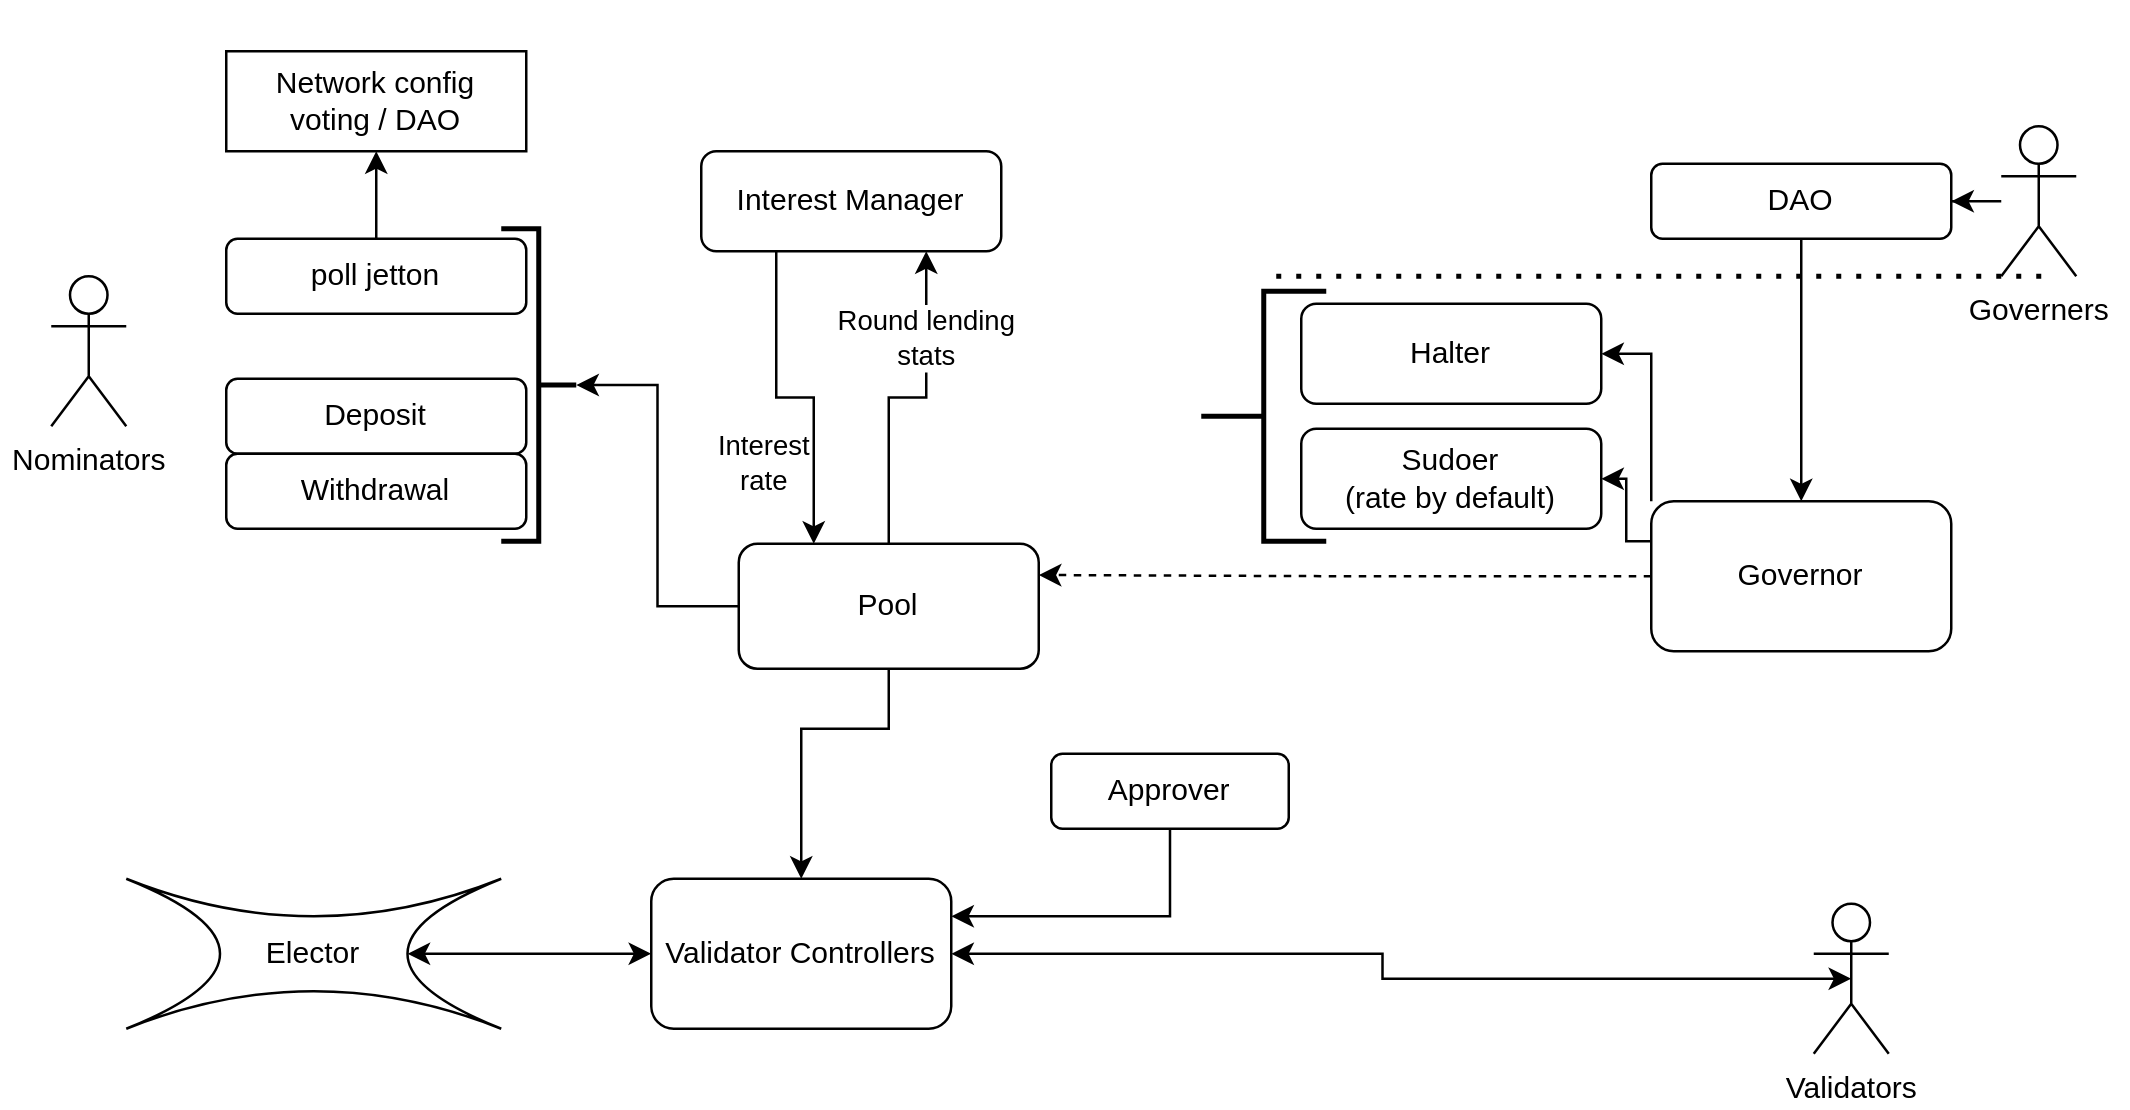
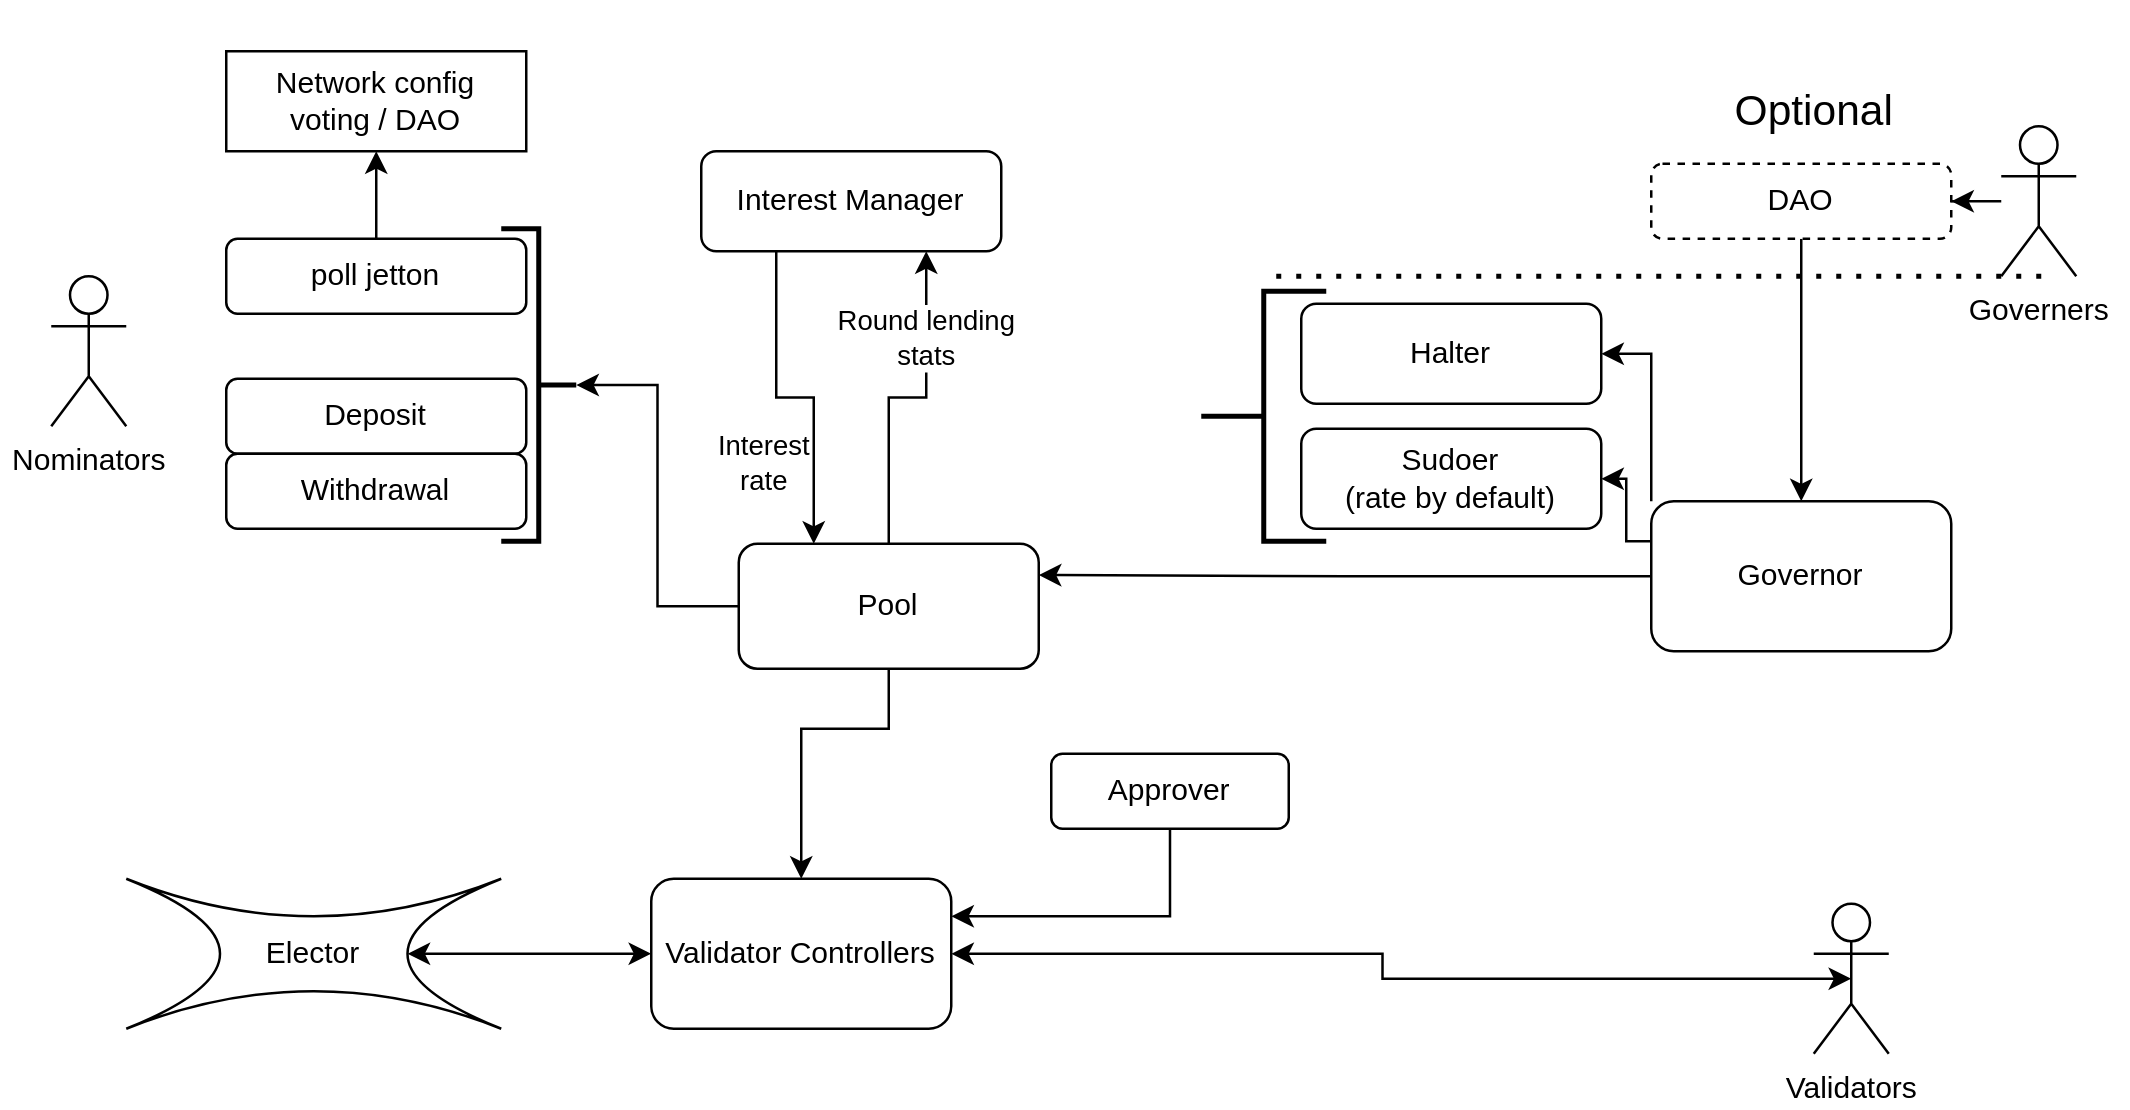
  <mxCell id="0" />
  <mxCell id="1" parent="0" />
  <mxCell id="2" style="edgeStyle=orthogonalEdgeStyle;rounded=0;orthogonalLoop=1;jettySize=auto;html=1;exitX=0.5;exitY=0.5;exitDx=0;exitDy=0;exitPerimeter=0;entryX=0.5;entryY=0;entryDx=0;entryDy=0;startArrow=classic;startFill=1;strokeWidth=1;" parent="1" source="25" target="20" edge="1"><mxGeometry relative="1" as="geometry"><Array as="points"><mxPoint x="320" y="291" /></Array></mxGeometry></mxCell>
  <mxCell id="3" value="Nominators" style="shape=umlActor;verticalLabelPosition=bottom;labelBackgroundColor=#ffffff;verticalAlign=top;html=1;outlineConnect=0;" parent="1" vertex="1"><mxGeometry x="20" y="110" width="30" height="60" as="geometry" /></mxCell>
  <mxCell id="4" value="Elector" style="shape=switch;whiteSpace=wrap;html=1;" parent="1" vertex="1"><mxGeometry x="50" y="351" width="150" height="60" as="geometry" /></mxCell>
  <mxCell id="5" style="edgeStyle=orthogonalEdgeStyle;rounded=0;orthogonalLoop=1;jettySize=auto;html=1;exitX=0.5;exitY=0;exitDx=0;exitDy=0;entryX=0.5;entryY=1;entryDx=0;entryDy=0;" edge="1" parent="1" source="6" target="34"><mxGeometry relative="1" as="geometry" /></mxCell>
  <mxCell id="6" value="poll jetton" style="rounded=1;whiteSpace=wrap;html=1;" parent="1" vertex="1"><mxGeometry x="90" y="95" width="120" height="30" as="geometry" /></mxCell>
  <mxCell id="7" value="Deposit" style="rounded=1;whiteSpace=wrap;html=1;" parent="1" vertex="1"><mxGeometry x="90" y="151" width="120" height="30" as="geometry" /></mxCell>
  <mxCell id="8" value="Withdrawal" style="rounded=1;whiteSpace=wrap;html=1;" parent="1" vertex="1"><mxGeometry x="90" y="181" width="120" height="30" as="geometry" /></mxCell>
  <mxCell id="9" style="edgeStyle=orthogonalEdgeStyle;rounded=0;orthogonalLoop=1;jettySize=auto;html=1;exitX=0;exitY=0.25;exitDx=0;exitDy=0;entryX=1;entryY=0.5;entryDx=0;entryDy=0;" parent="1" source="12" target="27" edge="1"><mxGeometry relative="1" as="geometry"><Array as="points"><mxPoint x="650" y="216" /><mxPoint x="650" y="191" /></Array></mxGeometry></mxCell>
  <mxCell id="10" style="edgeStyle=orthogonalEdgeStyle;rounded=0;orthogonalLoop=1;jettySize=auto;html=1;exitX=0;exitY=0;exitDx=0;exitDy=0;entryX=1;entryY=0.5;entryDx=0;entryDy=0;" parent="1" source="12" target="26" edge="1"><mxGeometry relative="1" as="geometry" /></mxCell>
- <mxCell id="11" style="edgeStyle=orthogonalEdgeStyle;rounded=0;orthogonalLoop=1;jettySize=auto;html=1;exitX=0;exitY=0.5;exitDx=0;exitDy=0;entryX=1;entryY=0.25;entryDx=0;entryDy=0;dashed=1;" edge="1" parent="1" source="12" target="25"><mxGeometry relative="1" as="geometry" /></mxCell>
+ <mxCell id="11" style="edgeStyle=orthogonalEdgeStyle;rounded=0;orthogonalLoop=1;jettySize=auto;html=1;exitX=0;exitY=0.5;exitDx=0;exitDy=0;entryX=1;entryY=0.25;entryDx=0;entryDy=0;" edge="1" parent="1" source="12" target="25"><mxGeometry relative="1" as="geometry" /></mxCell>
  <mxCell id="12" value="Governor" style="rounded=1;whiteSpace=wrap;html=1;" parent="1" vertex="1"><mxGeometry x="660" y="200" width="120" height="60" as="geometry" /></mxCell>
  <mxCell id="13" style="edgeStyle=orthogonalEdgeStyle;rounded=0;orthogonalLoop=1;jettySize=auto;html=1;entryX=1;entryY=0.5;entryDx=0;entryDy=0;" edge="1" parent="1" source="14" target="16"><mxGeometry relative="1" as="geometry" /></mxCell>
  <mxCell id="14" value="Governers" style="shape=umlActor;verticalLabelPosition=bottom;labelBackgroundColor=#ffffff;verticalAlign=top;html=1;outlineConnect=0;" parent="1" vertex="1"><mxGeometry x="800" y="50" width="30" height="60" as="geometry" /></mxCell>
  <mxCell id="15" style="edgeStyle=orthogonalEdgeStyle;rounded=0;orthogonalLoop=1;jettySize=auto;html=1;exitX=0.5;exitY=1;exitDx=0;exitDy=0;entryX=0.5;entryY=0;entryDx=0;entryDy=0;" edge="1" parent="1" source="16" target="12"><mxGeometry relative="1" as="geometry" /></mxCell>
- <mxCell id="16" value="DAO" style="rounded=1;whiteSpace=wrap;html=1;" parent="1" vertex="1"><mxGeometry x="660" y="65" width="120" height="30" as="geometry" /></mxCell>
+ <mxCell id="16" value="DAO" style="rounded=1;whiteSpace=wrap;html=1;dashed=1;" parent="1" vertex="1"><mxGeometry x="660" y="65" width="120" height="30" as="geometry" /></mxCell>
  <mxCell id="17" style="edgeStyle=orthogonalEdgeStyle;rounded=0;orthogonalLoop=1;jettySize=auto;html=1;exitX=0.5;exitY=0.5;exitDx=0;exitDy=0;exitPerimeter=0;entryX=1;entryY=0.5;entryDx=0;entryDy=0;startArrow=classic;startFill=1;strokeWidth=1;" parent="1" source="18" target="20" edge="1"><mxGeometry relative="1" as="geometry" /></mxCell>
  <mxCell id="18" value="Validators" style="shape=umlActor;verticalLabelPosition=bottom;labelBackgroundColor=#ffffff;verticalAlign=top;html=1;outlineConnect=0;" parent="1" vertex="1"><mxGeometry x="725" y="361" width="30" height="60" as="geometry" /></mxCell>
  <mxCell id="19" style="edgeStyle=orthogonalEdgeStyle;rounded=0;orthogonalLoop=1;jettySize=auto;html=1;exitX=0;exitY=0.5;exitDx=0;exitDy=0;entryX=0.75;entryY=0.5;entryDx=0;entryDy=0;entryPerimeter=0;startArrow=classic;startFill=1;strokeWidth=1;" parent="1" source="20" target="4" edge="1"><mxGeometry relative="1" as="geometry" /></mxCell>
  <mxCell id="20" value="Validator Controllers" style="rounded=1;whiteSpace=wrap;html=1;" parent="1" vertex="1"><mxGeometry x="260" y="351" width="120" height="60" as="geometry" /></mxCell>
  <mxCell id="21" value="" style="endArrow=none;dashed=1;html=1;dashPattern=1 3;strokeWidth=2;rounded=0;" parent="1" edge="1"><mxGeometry width="50" height="50" relative="1" as="geometry"><mxPoint x="510" y="110" as="sourcePoint" /><mxPoint x="820" y="110" as="targetPoint" /></mxGeometry></mxCell>
+ <mxCell id="22" value="Optional" style="text;html=1;align=center;verticalAlign=middle;resizable=0;points=[];autosize=1;strokeColor=none;fillColor=none;fontSize=17;" parent="1" vertex="1"><mxGeometry x="680" y="30" width="90" height="30" as="geometry" /></mxCell>
  <mxCell id="23" style="edgeStyle=orthogonalEdgeStyle;rounded=0;orthogonalLoop=1;jettySize=auto;html=1;exitX=0;exitY=0.5;exitDx=0;exitDy=0;entryX=0;entryY=0.5;entryDx=0;entryDy=0;entryPerimeter=0;" parent="1" source="25" target="30" edge="1"><mxGeometry relative="1" as="geometry" /></mxCell>
  <mxCell id="24" value="Round lending&lt;br&gt;stats" style="edgeStyle=orthogonalEdgeStyle;rounded=0;orthogonalLoop=1;jettySize=auto;html=1;exitX=0.5;exitY=0;exitDx=0;exitDy=0;entryX=0.75;entryY=1;entryDx=0;entryDy=0;" parent="1" source="25" target="33" edge="1"><mxGeometry x="0.466" relative="1" as="geometry"><mxPoint as="offset" /></mxGeometry></mxCell>
  <mxCell id="25" value="Pool" style="rounded=1;whiteSpace=wrap;html=1;" parent="1" vertex="1"><mxGeometry x="295" y="217" width="120" height="50" as="geometry" /></mxCell>
  <mxCell id="26" value="Halter" style="rounded=1;whiteSpace=wrap;html=1;" parent="1" vertex="1"><mxGeometry x="520" y="121" width="120" height="40" as="geometry" /></mxCell>
  <mxCell id="27" value="Sudoer&lt;br&gt;(rate by default)" style="rounded=1;whiteSpace=wrap;html=1;" parent="1" vertex="1"><mxGeometry x="520" y="171" width="120" height="40" as="geometry" /></mxCell>
  <mxCell id="28" style="edgeStyle=orthogonalEdgeStyle;rounded=0;orthogonalLoop=1;jettySize=auto;html=1;exitX=0.5;exitY=1;exitDx=0;exitDy=0;entryX=1;entryY=0.25;entryDx=0;entryDy=0;" parent="1" source="29" target="20" edge="1"><mxGeometry relative="1" as="geometry" /></mxCell>
  <mxCell id="29" value="Approver" style="rounded=1;whiteSpace=wrap;html=1;" parent="1" vertex="1"><mxGeometry x="420" y="301" width="95" height="30" as="geometry" /></mxCell>
  <mxCell id="30" value="" style="strokeWidth=2;html=1;shape=mxgraph.flowchart.annotation_2;align=left;labelPosition=right;pointerEvents=1;rotation=-180;" parent="1" vertex="1"><mxGeometry x="200" y="91" width="30" height="125" as="geometry" /></mxCell>
  <mxCell id="31" value="" style="strokeWidth=2;html=1;shape=mxgraph.flowchart.annotation_2;align=left;labelPosition=right;pointerEvents=1;" parent="1" vertex="1"><mxGeometry x="480" y="116" width="50" height="100" as="geometry" /></mxCell>
  <mxCell id="32" value="Interest&lt;br&gt;rate" style="edgeStyle=orthogonalEdgeStyle;rounded=0;orthogonalLoop=1;jettySize=auto;html=1;exitX=0.25;exitY=1;exitDx=0;exitDy=0;entryX=0.25;entryY=0;entryDx=0;entryDy=0;" parent="1" source="33" target="25" edge="1"><mxGeometry x="0.52" y="-20" relative="1" as="geometry"><mxPoint as="offset" /></mxGeometry></mxCell>
  <mxCell id="33" value="Interest Manager" style="rounded=1;whiteSpace=wrap;html=1;" parent="1" vertex="1"><mxGeometry x="280" y="60" width="120" height="40" as="geometry" /></mxCell>
  <mxCell id="34" value="Network config&lt;br&gt;voting / DAO" style="whiteSpace=wrap;html=1;rounded=0;" vertex="1" parent="1"><mxGeometry x="90" y="20" width="120" height="40" as="geometry" /></mxCell>
